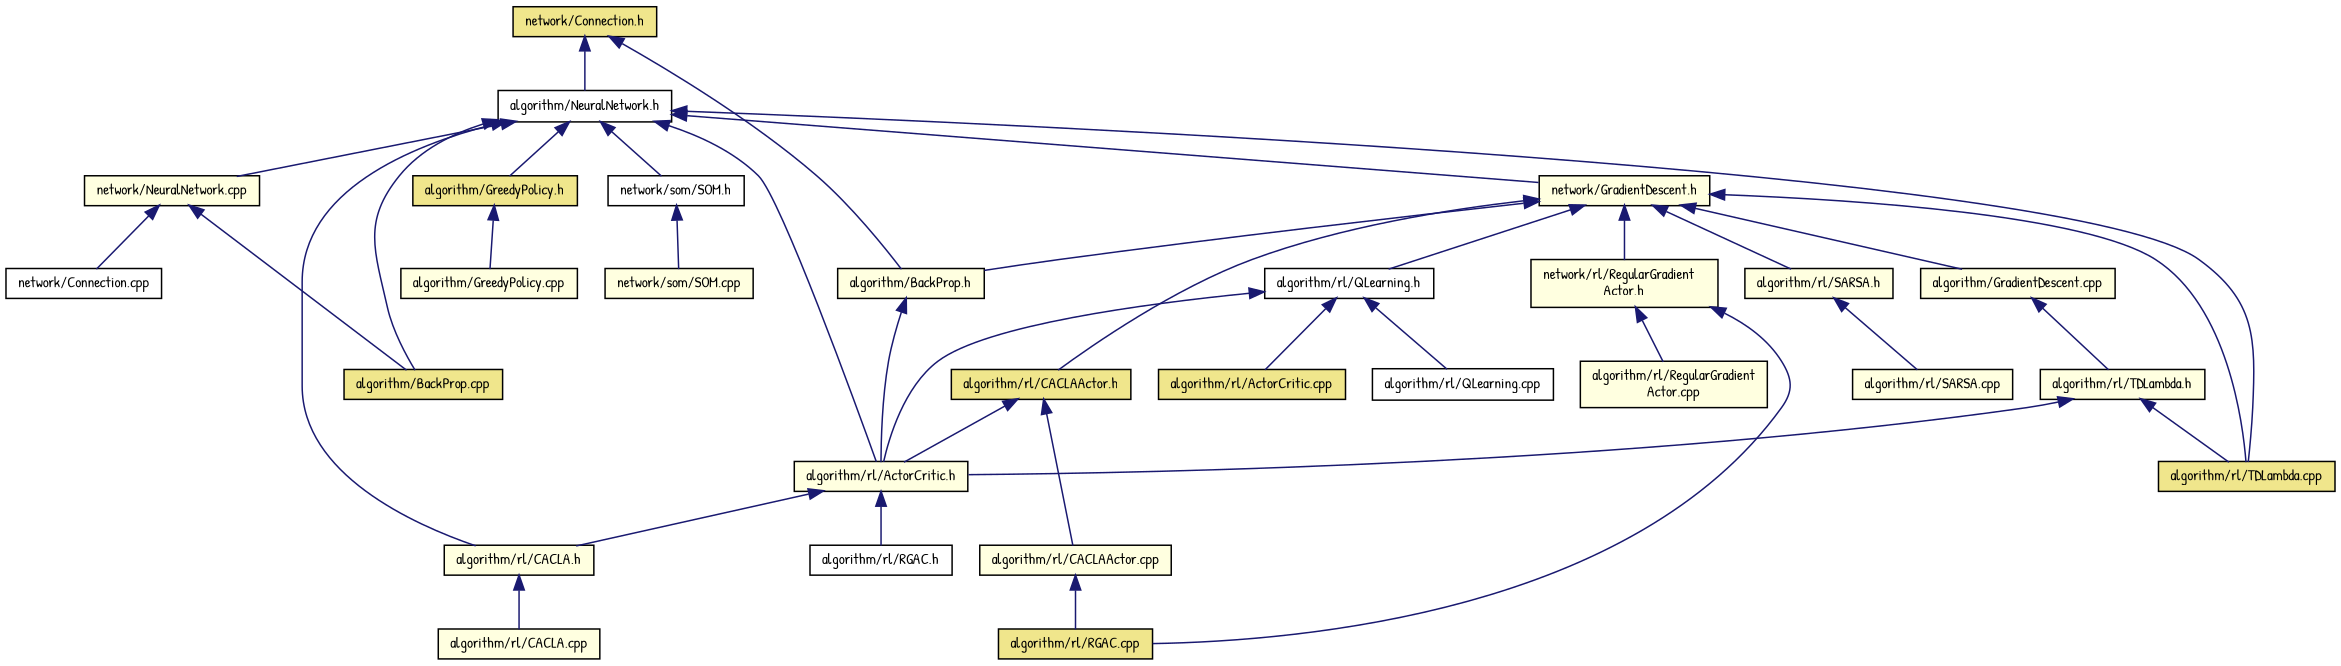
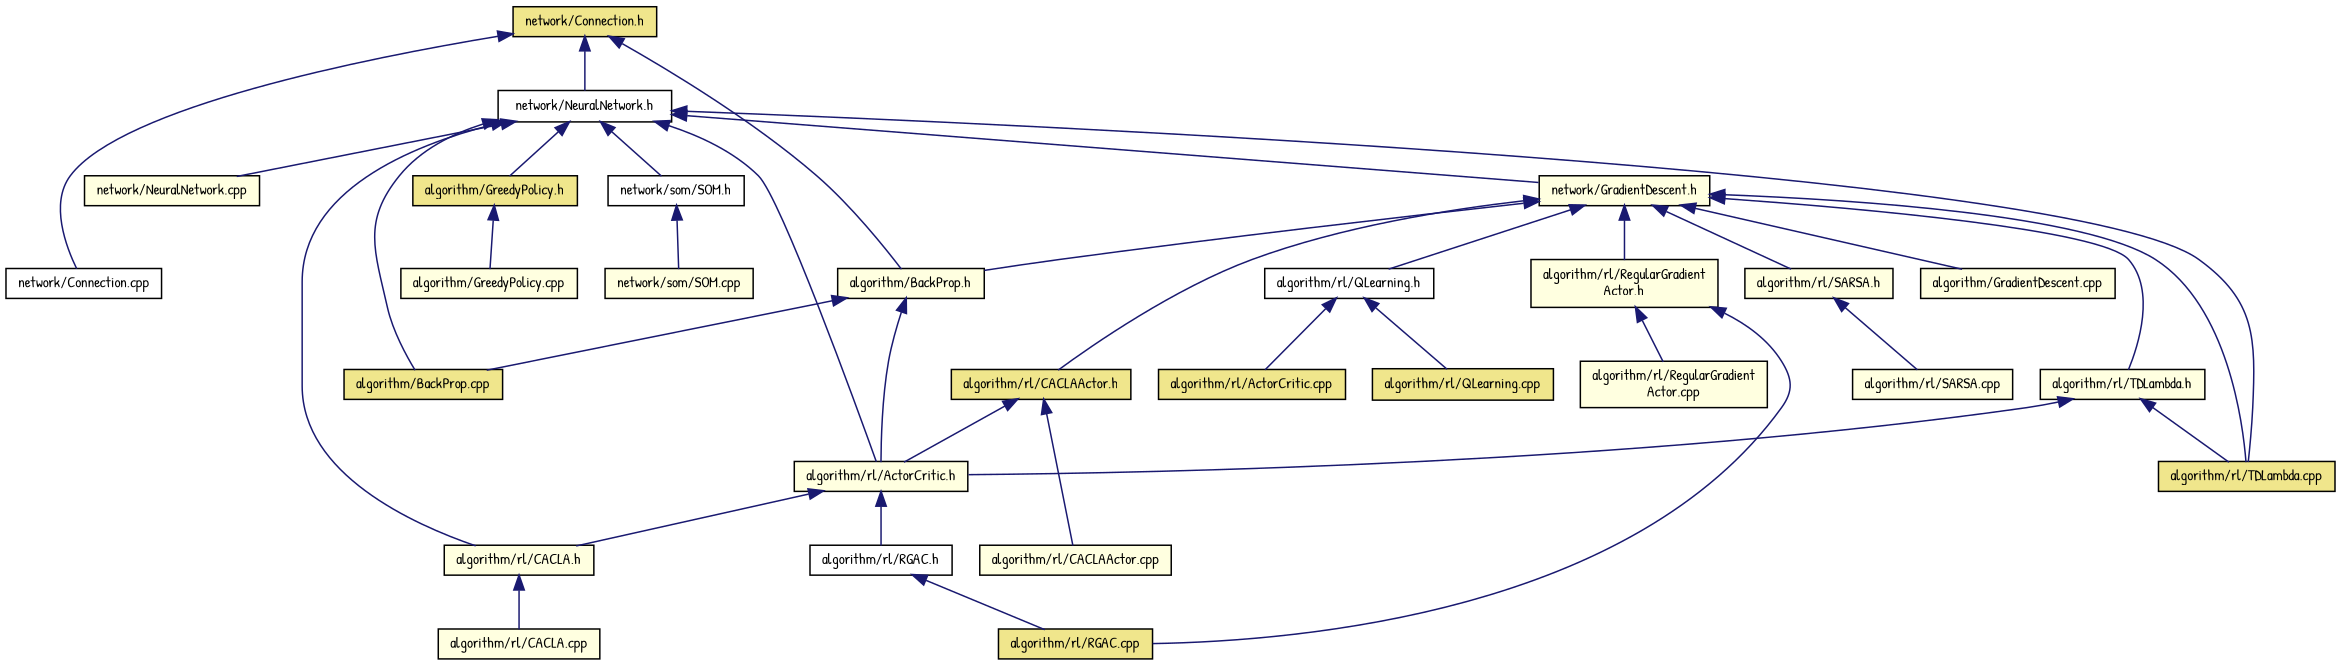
  digraph {
    fontname="Patrick Hand"
    node [color=black fillcolor=lightyellow fontname="Patrick Hand" fontsize=10 shape=record style=filled]
    edge [color=midnightblue dir=back fontname="Patrick Hand" fontsize=10 labelfontname=Helvetica labelfontsize=10 style=solid]
    n1 [fillcolor=khaki fontcolor=black height=0.2 label="network/Connection.h" width=0.4]
-   n2 [fillcolor=white height=0.2 label="algorithm/NeuralNetwork.h" width=0.4]
+   n2 [fillcolor=white height=0.2 label="network/NeuralNetwork.h" width=0.4]
    n3 [height=0.2 label="algorithm/BackProp.h" width=0.4]
    n4 [fillcolor=white height=0.2 label="network/Connection.cpp" width=0.4]
    n5 [fillcolor=khaki height=0.2 label="algorithm/BackProp.cpp" width=0.4]
    n6 [height=0.2 label="network/GradientDescent.h" width=0.4]
    n7 [height=0.2 label="algorithm/rl/ActorCritic.h" width=0.4]
    n8 [height=0.2 label="algorithm/rl/CACLA.h" width=0.4]
    n9 [fillcolor=khaki height=0.2 label="algorithm/rl/TDLambda.cpp" width=0.4]
    n10 [fillcolor=khaki height=0.2 label="algorithm/GreedyPolicy.h" width=0.4]
    n11 [height=0.2 label="network/NeuralNetwork.cpp" width=0.4]
    n12 [fillcolor=white height=0.2 label="network/som/SOM.h" width=0.4]
    n13 [height=0.2 label="algorithm/GradientDescent.cpp" width=0.4]
    n14 [height=0.2 label="algorithm/rl/TDLambda.h" width=0.4]
    n15 [fillcolor=khaki height=0.2 label="algorithm/rl/CACLAActor.h" width=0.4]
    n16 [fillcolor=white height=0.2 label="algorithm/rl/QLearning.h" width=0.4]
-   n17 [height=0.2 label="network/rl/RegularGradient\lActor.h" width=0.4]
+   n17 [height=0.2 label="algorithm/rl/RegularGradient\lActor.h" width=0.4]
    n18 [height=0.2 label="algorithm/rl/SARSA.h" width=0.4]
    n19 [fillcolor=white height=0.2 label="algorithm/rl/RGAC.h" width=0.4]
    n20 [height=0.2 label="algorithm/rl/CACLA.cpp" width=0.4]
    n21 [height=0.2 label="algorithm/GreedyPolicy.cpp" width=0.4]
    n22 [height=0.2 label="network/som/SOM.cpp" width=0.4]
    n23 [height=0.2 label="algorithm/rl/CACLAActor.cpp" width=0.4]
    n24 [fillcolor=khaki height=0.2 label="algorithm/rl/ActorCritic.cpp" width=0.4]
-   n25 [fillcolor=white height=0.2 label="algorithm/rl/QLearning.cpp" width=0.4]
+   n25 [fillcolor=khaki height=0.2 label="algorithm/rl/QLearning.cpp" width=0.4]
    n26 [fillcolor=khaki height=0.2 label="algorithm/rl/RGAC.cpp" width=0.4]
    n27 [height=0.2 label="algorithm/rl/RegularGradient\lActor.cpp" width=0.4]
    n28 [height=0.2 label="algorithm/rl/SARSA.cpp" width=0.4]
    n1 -> n2
    n1 -> n3
-   n11 -> n4
+   n1 -> n4
    n2 -> n5
    n2 -> n6
    n2 -> n7
    n2 -> n8
    n2 -> n9
    n2 -> n10
    n2 -> n11
    n2 -> n12
-   n11 -> n5
+   n3 -> n5
    n3 -> n7
    n6 -> n3
    n6 -> n9
    n6 -> n13
-   n13 -> n14
+   n6 -> n14
    n6 -> n15
    n6 -> n16
    n6 -> n17
    n6 -> n18
    n7 -> n8
    n7 -> n19
    n8 -> n20
    n10 -> n21
    n12 -> n22
    n14 -> n7
    n14 -> n9
    n15 -> n7
    n15 -> n23
-   n16 -> n7
    n16 -> n24
    n16 -> n25
    n17 -> n26
    n17 -> n27
    n18 -> n28
-   n23 -> n26
+   n19 -> n26
  }
